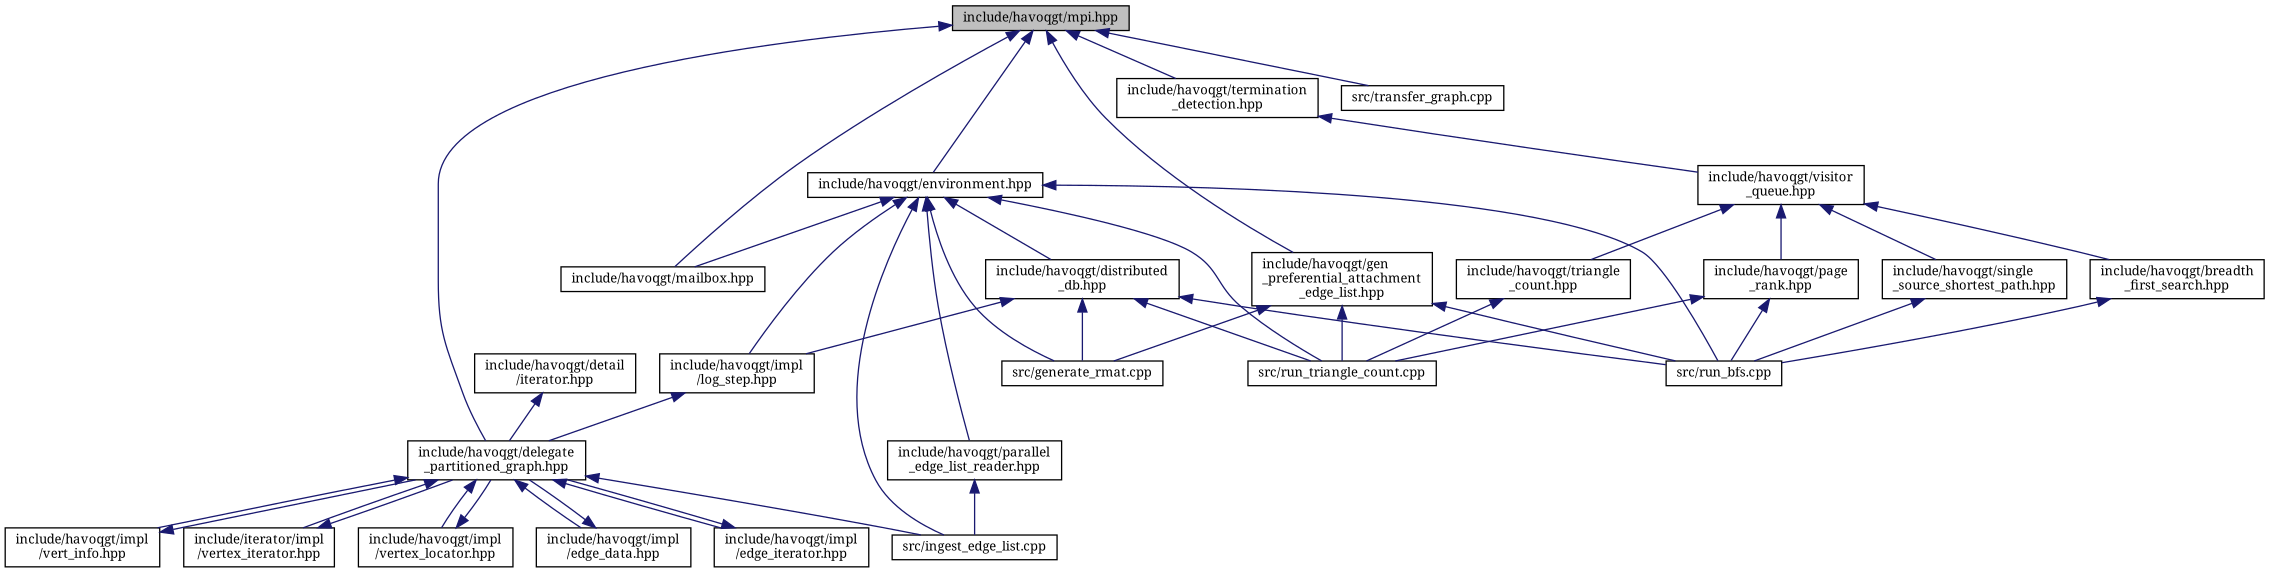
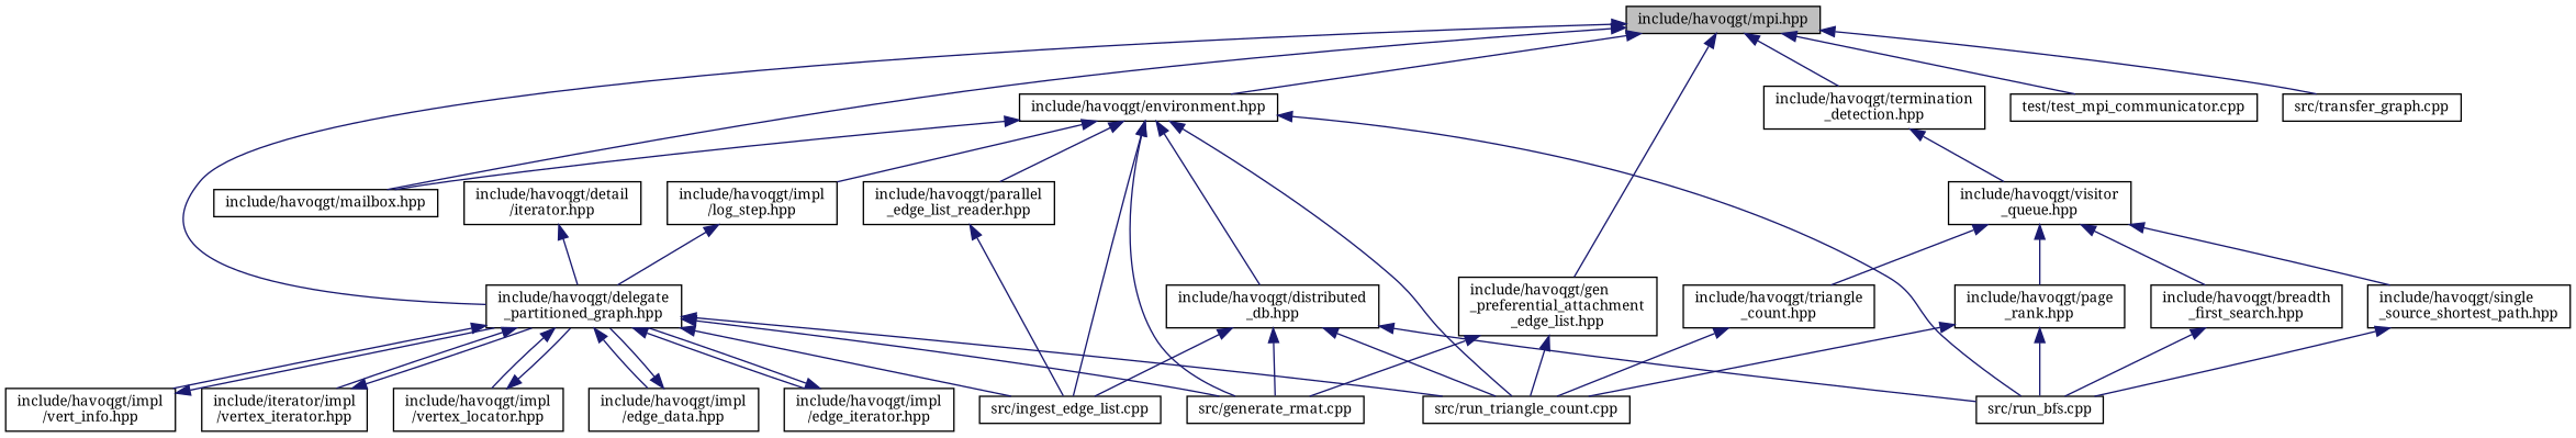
  digraph {
    fontname="Noto Serif"
    node [color=black fillcolor=white fontname="Noto Serif" fontsize=10 shape=record style=filled]
    edge [color=midnightblue dir=back fontname="Noto Serif" fontsize=10 labelfontname=Helvetica labelfontsize=10 style=solid]
    n1 [fillcolor=grey75 fontcolor=black height=0.2 label="include/havoqgt/mpi.hpp" width=0.4]
    n2 [height=0.2 label="include/havoqgt/delegate\l_partitioned_graph.hpp" width=0.4]
    n3 [height=0.2 label="include/havoqgt/environment.hpp" width=0.4]
    n4 [height=0.2 label="include/havoqgt/mailbox.hpp" width=0.4]
    n5 [height=0.2 label="include/havoqgt/gen\l_preferential_attachment\l_edge_list.hpp" width=0.4]
    n6 [height=0.2 label="include/havoqgt/termination\l_detection.hpp" width=0.4]
+   n7 [height=0.2 label="test/test_mpi_communicator.cpp" width=0.4]
    n8 [height=0.2 label="src/transfer_graph.cpp" width=0.4]
    n9 [height=0.2 label="include/havoqgt/impl\l/edge_data.hpp" width=0.4]
    n10 [height=0.2 label="include/havoqgt/impl\l/edge_iterator.hpp" width=0.4]
    n11 [height=0.2 label="include/havoqgt/impl\l/vert_info.hpp" width=0.4]
    n12 [height=0.2 label="include/iterator/impl\l/vertex_iterator.hpp" width=0.4]
    n13 [height=0.2 label="include/havoqgt/impl\l/vertex_locator.hpp" width=0.4]
    n14 [height=0.2 label="src/generate_rmat.cpp" width=0.4]
    n15 [height=0.2 label="src/ingest_edge_list.cpp" width=0.4]
    n16 [height=0.2 label="src/run_triangle_count.cpp" width=0.4]
    n17 [height=0.2 label="include/havoqgt/detail\l/iterator.hpp" width=0.4]
    n18 [height=0.2 label="src/run_bfs.cpp" width=0.4]
    n19 [height=0.2 label="include/havoqgt/distributed\l_db.hpp" width=0.4]
    n20 [height=0.2 label="include/havoqgt/impl\l/log_step.hpp" width=0.4]
    n21 [height=0.2 label="include/havoqgt/parallel\l_edge_list_reader.hpp" width=0.4]
    n22 [height=0.2 label="include/havoqgt/visitor\l_queue.hpp" width=0.4]
    n23 [height=0.2 label="include/havoqgt/breadth\l_first_search.hpp" width=0.4]
    n24 [height=0.2 label="include/havoqgt/page\l_rank.hpp" width=0.4]
    n25 [height=0.2 label="include/havoqgt/single\l_source_shortest_path.hpp" width=0.4]
    n26 [height=0.2 label="include/havoqgt/triangle\l_count.hpp" width=0.4]
    n1 -> n2
    n1 -> n3
    n1 -> n4
    n1 -> n5
    n1 -> n6
+   n1 -> n7
    n1 -> n8
    n2 -> n9
    n2 -> n10
    n2 -> n11
    n2 -> n12
    n2 -> n13
+   n2 -> n14
    n2 -> n15
+   n2 -> n16
    n3 -> n4
    n3 -> n14
    n3 -> n15
    n3 -> n16
    n3 -> n18
    n3 -> n19
    n3 -> n20
    n3 -> n21
    n5 -> n14
    n5 -> n16
-   n5 -> n18
    n6 -> n22
    n9 -> n2
    n10 -> n2
    n11 -> n2
    n12 -> n2
    n13 -> n2
    n17 -> n2
    n19 -> n14
-   n19 -> n20
+   n19 -> n15
    n19 -> n16
    n19 -> n18
    n20 -> n2
    n21 -> n15
    n22 -> n23
    n22 -> n24
    n22 -> n25
    n22 -> n26
    n23 -> n18
    n24 -> n16
    n24 -> n18
    n25 -> n18
    n26 -> n16
  }
